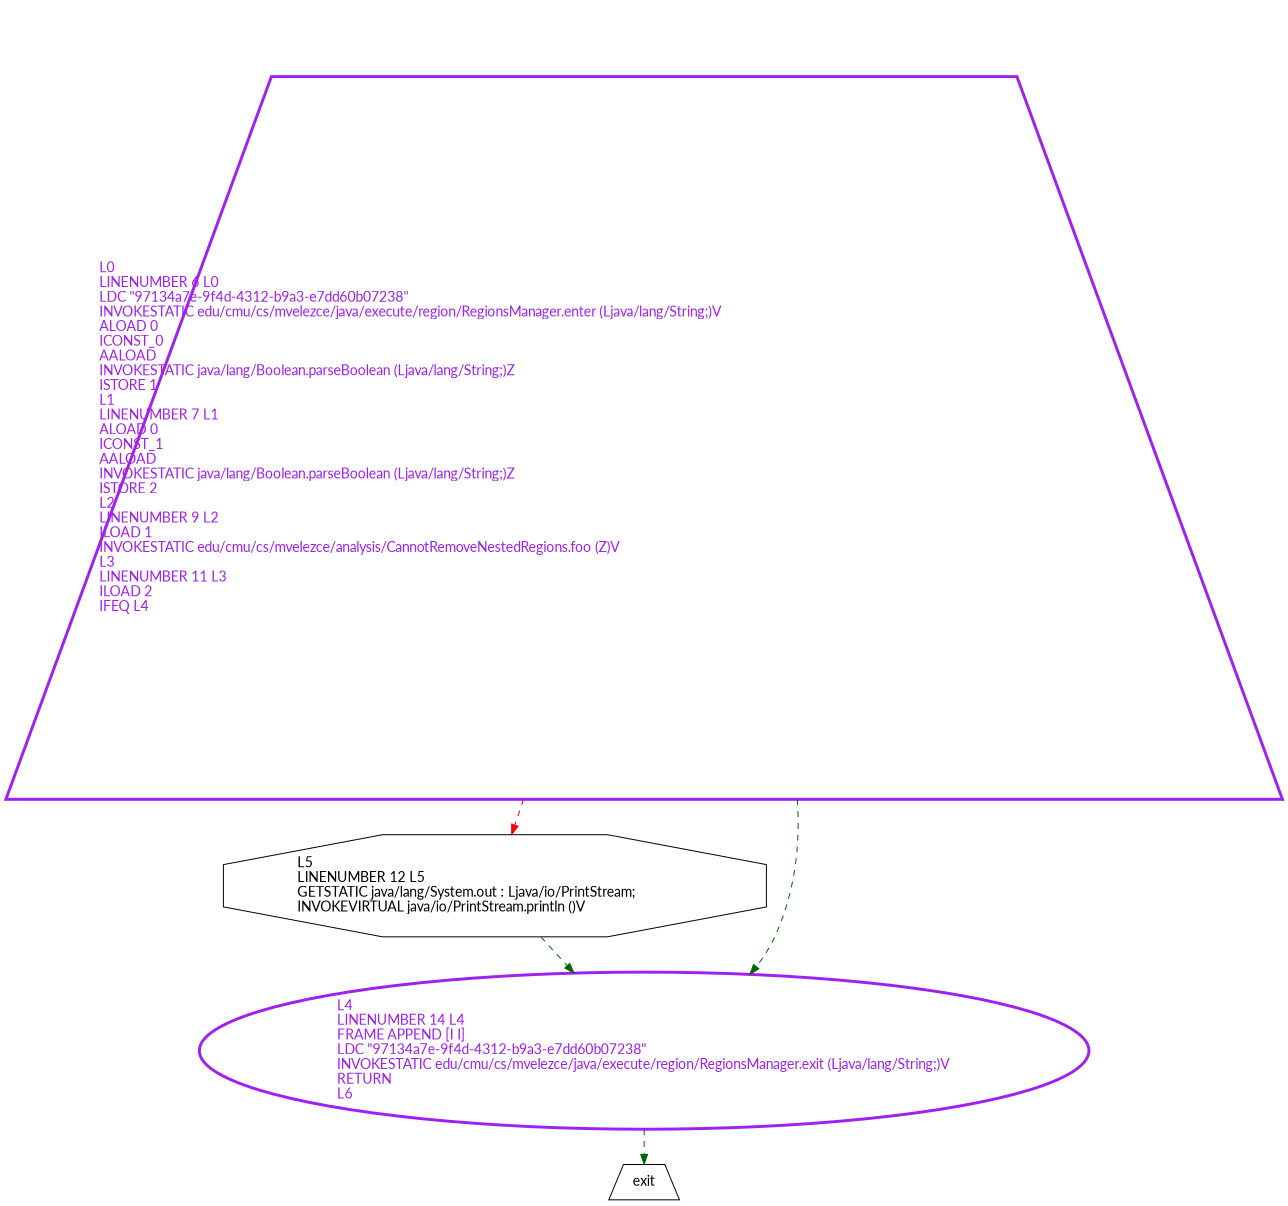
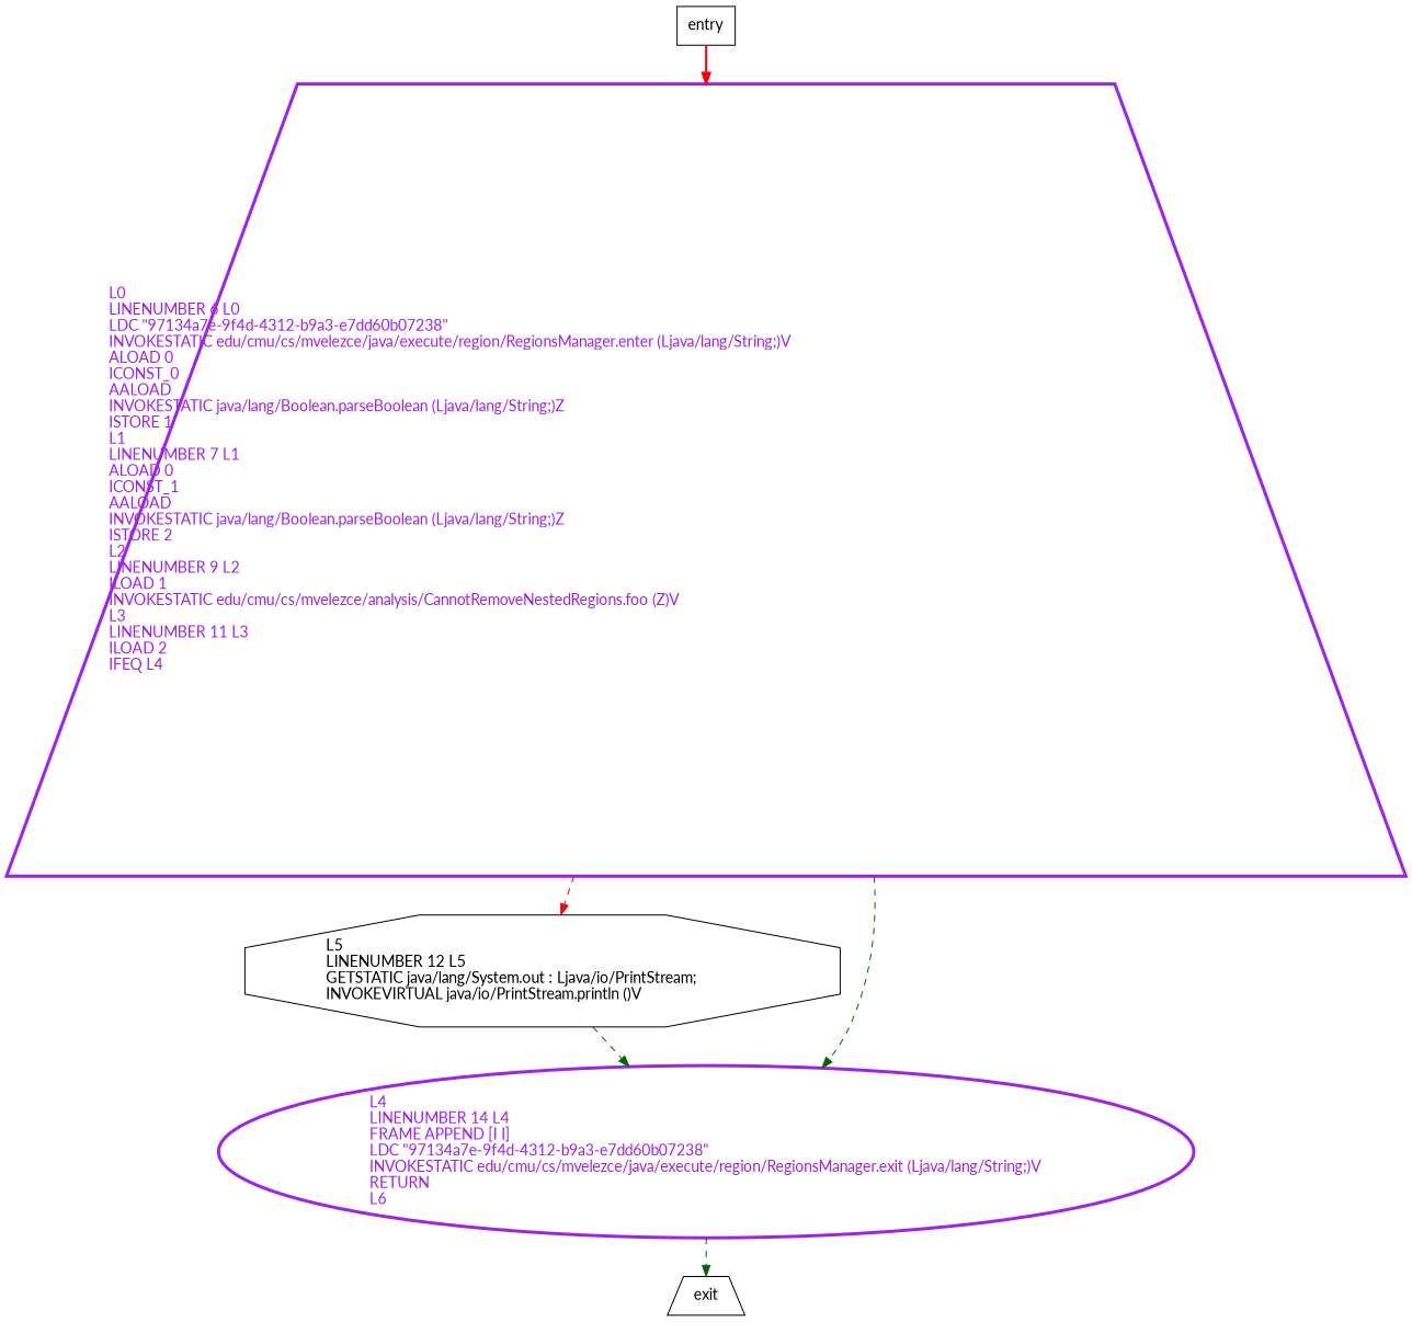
  digraph {
    fontname=Lato
    node [shape=trapezium fontname=Lato]
    edge [color=darkgreen style=dashed fontname=Lato]
    n1 [color=purple fontcolor=purple label="L0\lLINENUMBER 6 L0\lLDC \"97134a7e-9f4d-4312-b9a3-e7dd60b07238\"\lINVOKESTATIC edu/cmu/cs/mvelezce/java/execute/region/RegionsManager.enter (Ljava/lang/String;)V\lALOAD 0\lICONST_0\lAALOAD\lINVOKESTATIC java/lang/Boolean.parseBoolean (Ljava/lang/String;)Z\lISTORE 1\lL1\lLINENUMBER 7 L1\lALOAD 0\lICONST_1\lAALOAD\lINVOKESTATIC java/lang/Boolean.parseBoolean (Ljava/lang/String;)Z\lISTORE 2\lL2\lLINENUMBER 9 L2\lILOAD 1\lINVOKESTATIC edu/cmu/cs/mvelezce/analysis/CannotRemoveNestedRegions.foo (Z)V\lL3\lLINENUMBER 11 L3\lILOAD 2\lIFEQ L4\l" penwidth=3]
    n2 [label="L5\lLINENUMBER 12 L5\lGETSTATIC java/lang/System.out : Ljava/io/PrintStream;\lINVOKEVIRTUAL java/io/PrintStream.println ()V\l" shape=octagon]
    n3 [color=purple fontcolor=purple label="L4\lLINENUMBER 14 L4\lFRAME APPEND [I I]\lLDC \"97134a7e-9f4d-4312-b9a3-e7dd60b07238\"\lINVOKESTATIC edu/cmu/cs/mvelezce/java/execute/region/RegionsManager.exit (Ljava/lang/String;)V\lRETURN\lL6\l" penwidth=3 shape=ellipse]
    exit
+   entry [shape=box]
    n1 -> n2 [color=red]
    n1 -> n3
    n2 -> n3
    n3 -> exit
+   entry -> n1 [color=red style=bold]
  }
